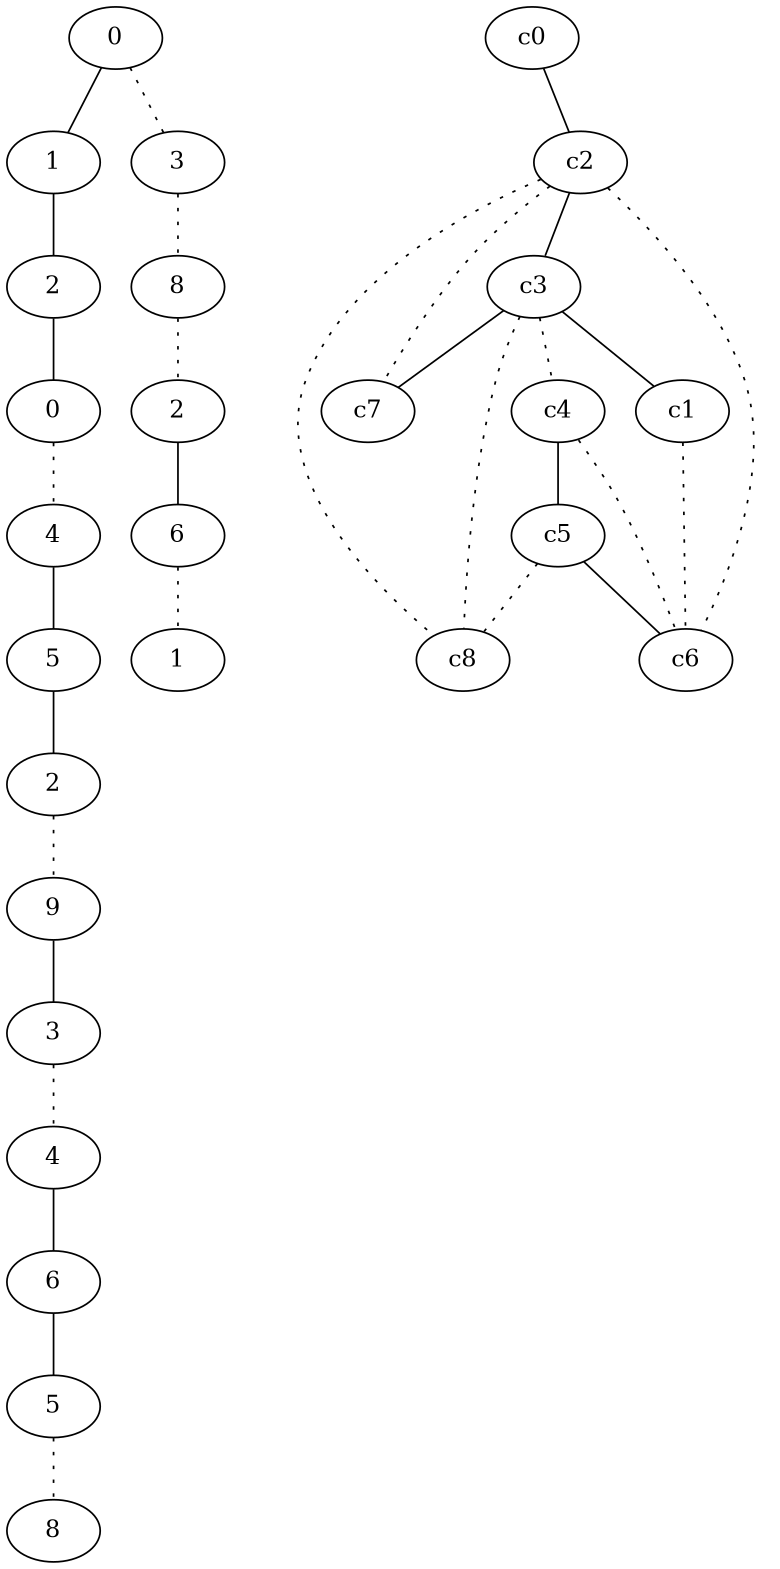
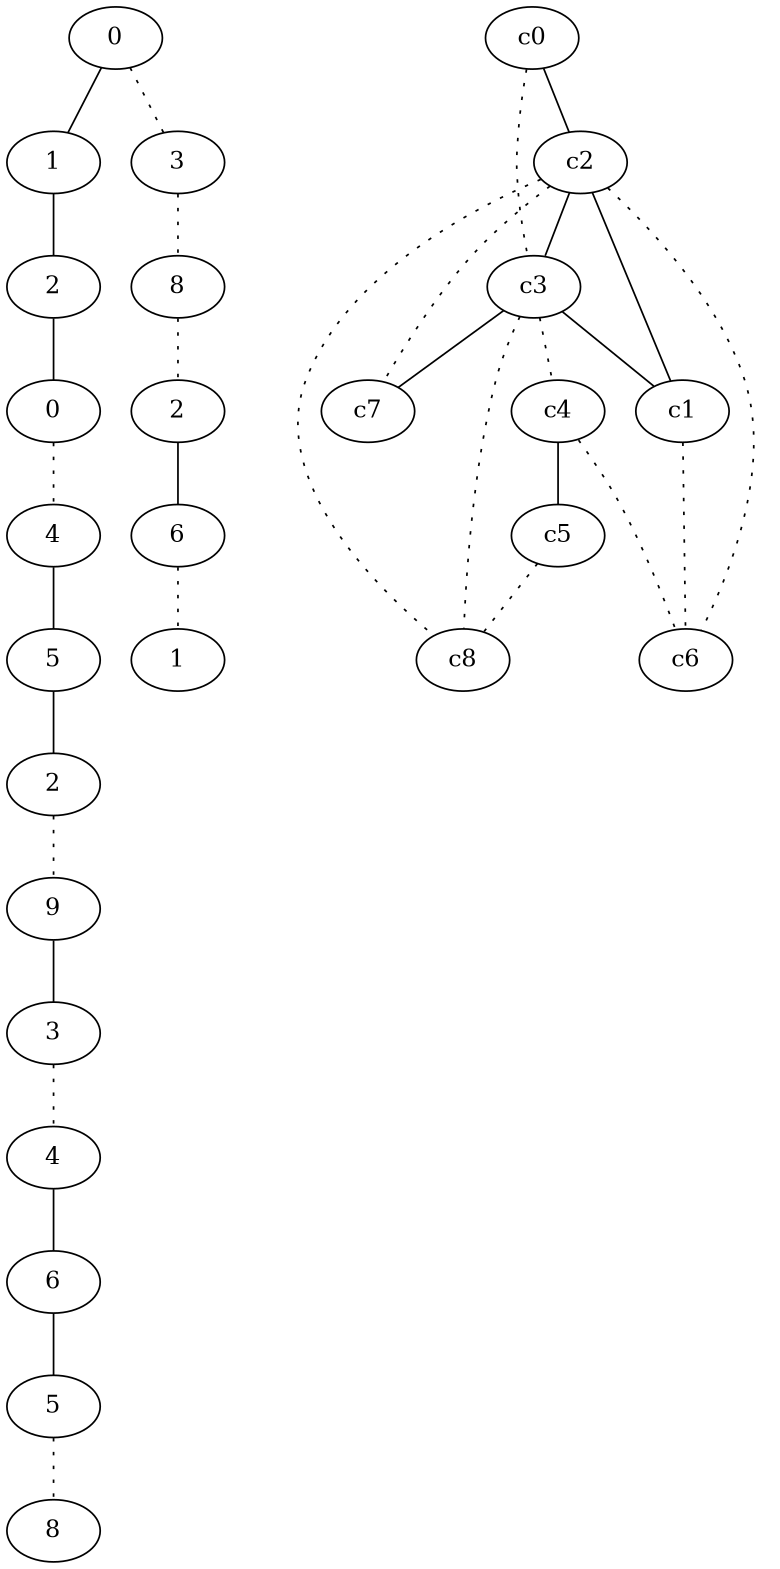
  graph {
    edge [style=dotted]
    n1 [label=0]
    n2 [label=1]
    n3 [label=3]
    n4 [label=2]
    n5 [label=8]
    n6 [label=0]
    n7 [label=4]
    n8 [label=5]
    n9 [label=2]
    n10 [label=9]
    n11 [label=3]
    n12 [label=4]
    n13 [label=6]
    n14 [label=5]
    n15 [label=8]
    n16 [label=2]
    n17 [label=6]
    n18 [label=1]
    c0
    c2
    c3
    c1
    c6
    c7
    c8
    c4
    c5
    n1 -- n2 [style=""]
    n1 -- n3
    n2 -- n4 [style=""]
    n3 -- n5
    n4 -- n6 [style=""]
    n5 -- n16
    n6 -- n7
    n7 -- n8 [style=""]
    n8 -- n9 [style=""]
    n9 -- n10
    n10 -- n11 [style=""]
    n11 -- n12
    n12 -- n13 [style=""]
    n13 -- n14 [style=""]
    n14 -- n15
    n16 -- n17 [style=""]
    n17 -- n18
    c0 -- c2 [style=""]
+   c0 -- c3
    c2 -- c3 [style=""]
    c2 -- c6
    c2 -- c7
    c2 -- c8
    c3 -- c1 [style=""]
    c3 -- c7 [style=""]
    c3 -- c8
    c3 -- c4
+   c1 -- c2 [style=""]
    c1 -- c6
    c4 -- c6
    c4 -- c5 [style=""]
-   c5 -- c6 [style=""]
    c5 -- c8
  }
